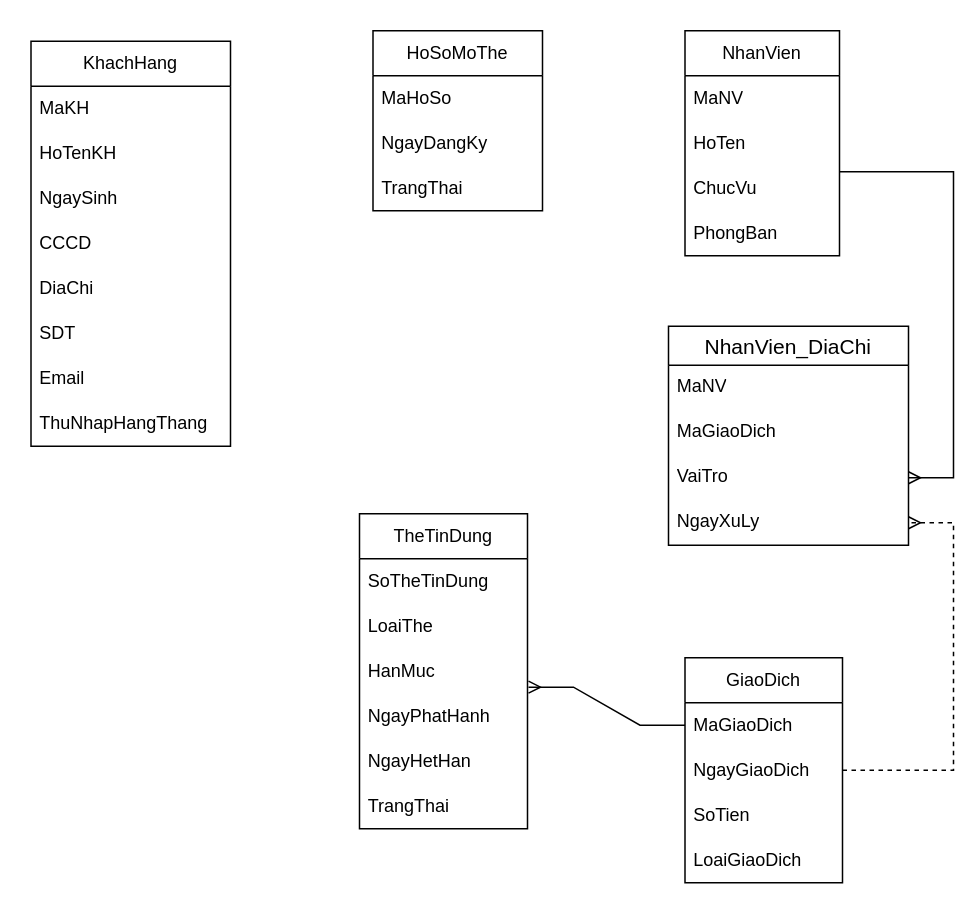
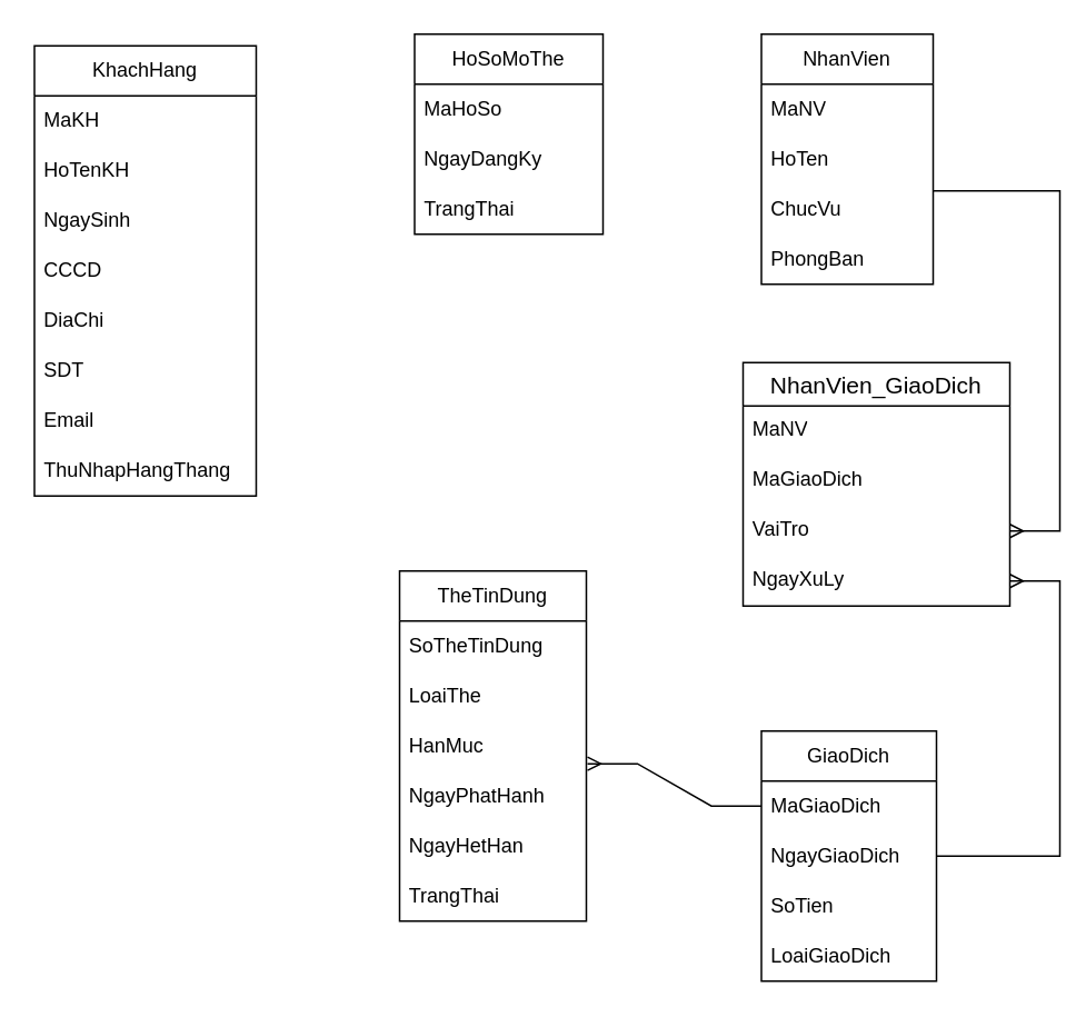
  <mxCell id="0" />
  <mxCell id="1" parent="0" />
  <mxCell id="2" value="KhachHang" style="swimlane;fontStyle=0;childLayout=stackLayout;horizontal=1;startSize=30;horizontalStack=0;resizeParent=1;resizeParentMax=0;resizeLast=0;collapsible=1;marginBottom=0;whiteSpace=wrap;html=1;" vertex="1" parent="1"><mxGeometry x="20" y="27" width="133" height="270" as="geometry" /></mxCell>
  <mxCell id="3" value="MaKH" style="text;strokeColor=none;fillColor=none;align=left;verticalAlign=middle;spacingLeft=4;spacingRight=4;overflow=hidden;points=[[0,0.5],[1,0.5]];portConstraint=eastwest;rotatable=0;whiteSpace=wrap;html=1;" vertex="1" parent="2"><mxGeometry y="30" width="133" height="30" as="geometry" /></mxCell>
  <mxCell id="4" value="HoTenKH" style="text;strokeColor=none;fillColor=none;align=left;verticalAlign=middle;spacingLeft=4;spacingRight=4;overflow=hidden;points=[[0,0.5],[1,0.5]];portConstraint=eastwest;rotatable=0;whiteSpace=wrap;html=1;" vertex="1" parent="2"><mxGeometry y="60" width="133" height="30" as="geometry" /></mxCell>
  <mxCell id="5" value="NgaySinh" style="text;strokeColor=none;fillColor=none;align=left;verticalAlign=middle;spacingLeft=4;spacingRight=4;overflow=hidden;points=[[0,0.5],[1,0.5]];portConstraint=eastwest;rotatable=0;whiteSpace=wrap;html=1;" vertex="1" parent="2"><mxGeometry y="90" width="133" height="30" as="geometry" /></mxCell>
  <mxCell id="6" value="CCCD" style="text;strokeColor=none;fillColor=none;align=left;verticalAlign=middle;spacingLeft=4;spacingRight=4;overflow=hidden;points=[[0,0.5],[1,0.5]];portConstraint=eastwest;rotatable=0;whiteSpace=wrap;html=1;" vertex="1" parent="2"><mxGeometry y="120" width="133" height="30" as="geometry" /></mxCell>
  <mxCell id="7" value="DiaChi" style="text;strokeColor=none;fillColor=none;align=left;verticalAlign=middle;spacingLeft=4;spacingRight=4;overflow=hidden;points=[[0,0.5],[1,0.5]];portConstraint=eastwest;rotatable=0;whiteSpace=wrap;html=1;" vertex="1" parent="2"><mxGeometry y="150" width="133" height="30" as="geometry" /></mxCell>
  <mxCell id="8" value="SDT" style="text;strokeColor=none;fillColor=none;align=left;verticalAlign=middle;spacingLeft=4;spacingRight=4;overflow=hidden;points=[[0,0.5],[1,0.5]];portConstraint=eastwest;rotatable=0;whiteSpace=wrap;html=1;" vertex="1" parent="2"><mxGeometry y="180" width="133" height="30" as="geometry" /></mxCell>
  <mxCell id="9" value="Email" style="text;strokeColor=none;fillColor=none;align=left;verticalAlign=middle;spacingLeft=4;spacingRight=4;overflow=hidden;points=[[0,0.5],[1,0.5]];portConstraint=eastwest;rotatable=0;whiteSpace=wrap;html=1;" vertex="1" parent="2"><mxGeometry y="210" width="133" height="30" as="geometry" /></mxCell>
  <mxCell id="10" value="ThuNhapHangThang" style="text;strokeColor=none;fillColor=none;align=left;verticalAlign=middle;spacingLeft=4;spacingRight=4;overflow=hidden;points=[[0,0.5],[1,0.5]];portConstraint=eastwest;rotatable=0;whiteSpace=wrap;html=1;" vertex="1" parent="2"><mxGeometry y="240" width="133" height="30" as="geometry" /></mxCell>
  <mxCell id="11" value="TheTinDung" style="swimlane;fontStyle=0;childLayout=stackLayout;horizontal=1;startSize=30;horizontalStack=0;resizeParent=1;resizeParentMax=0;resizeLast=0;collapsible=1;marginBottom=0;whiteSpace=wrap;html=1;" vertex="1" parent="1"><mxGeometry x="239" y="342" width="112" height="210" as="geometry" /></mxCell>
  <mxCell id="12" value="SoTheTinDung" style="text;strokeColor=none;fillColor=none;align=left;verticalAlign=middle;spacingLeft=4;spacingRight=4;overflow=hidden;points=[[0,0.5],[1,0.5]];portConstraint=eastwest;rotatable=0;whiteSpace=wrap;html=1;" vertex="1" parent="11"><mxGeometry y="30" width="112" height="30" as="geometry" /></mxCell>
  <mxCell id="13" value="LoaiThe" style="text;strokeColor=none;fillColor=none;align=left;verticalAlign=middle;spacingLeft=4;spacingRight=4;overflow=hidden;points=[[0,0.5],[1,0.5]];portConstraint=eastwest;rotatable=0;whiteSpace=wrap;html=1;" vertex="1" parent="11"><mxGeometry y="60" width="112" height="30" as="geometry" /></mxCell>
  <mxCell id="14" value="HanMuc" style="text;strokeColor=none;fillColor=none;align=left;verticalAlign=middle;spacingLeft=4;spacingRight=4;overflow=hidden;points=[[0,0.5],[1,0.5]];portConstraint=eastwest;rotatable=0;whiteSpace=wrap;html=1;" vertex="1" parent="11"><mxGeometry y="90" width="112" height="30" as="geometry" /></mxCell>
  <mxCell id="15" value="NgayPhatHanh" style="text;strokeColor=none;fillColor=none;align=left;verticalAlign=middle;spacingLeft=4;spacingRight=4;overflow=hidden;points=[[0,0.5],[1,0.5]];portConstraint=eastwest;rotatable=0;whiteSpace=wrap;html=1;" vertex="1" parent="11"><mxGeometry y="120" width="112" height="30" as="geometry" /></mxCell>
  <mxCell id="16" value="NgayHetHan" style="text;strokeColor=none;fillColor=none;align=left;verticalAlign=middle;spacingLeft=4;spacingRight=4;overflow=hidden;points=[[0,0.5],[1,0.5]];portConstraint=eastwest;rotatable=0;whiteSpace=wrap;html=1;" vertex="1" parent="11"><mxGeometry y="150" width="112" height="30" as="geometry" /></mxCell>
  <mxCell id="17" value="TrangThai" style="text;strokeColor=none;fillColor=none;align=left;verticalAlign=middle;spacingLeft=4;spacingRight=4;overflow=hidden;points=[[0,0.5],[1,0.5]];portConstraint=eastwest;rotatable=0;whiteSpace=wrap;html=1;" vertex="1" parent="11"><mxGeometry y="180" width="112" height="30" as="geometry" /></mxCell>
  <mxCell id="18" value="HoSoMoThe" style="swimlane;fontStyle=0;childLayout=stackLayout;horizontal=1;startSize=30;horizontalStack=0;resizeParent=1;resizeParentMax=0;resizeLast=0;collapsible=1;marginBottom=0;whiteSpace=wrap;html=1;" vertex="1" parent="1"><mxGeometry x="248" y="20" width="113" height="120" as="geometry" /></mxCell>
  <mxCell id="19" value="MaHoSo" style="text;strokeColor=none;fillColor=none;align=left;verticalAlign=middle;spacingLeft=4;spacingRight=4;overflow=hidden;points=[[0,0.5],[1,0.5]];portConstraint=eastwest;rotatable=0;whiteSpace=wrap;html=1;" vertex="1" parent="18"><mxGeometry y="30" width="113" height="30" as="geometry" /></mxCell>
  <mxCell id="20" value="NgayDangKy" style="text;strokeColor=none;fillColor=none;align=left;verticalAlign=middle;spacingLeft=4;spacingRight=4;overflow=hidden;points=[[0,0.5],[1,0.5]];portConstraint=eastwest;rotatable=0;whiteSpace=wrap;html=1;" vertex="1" parent="18"><mxGeometry y="60" width="113" height="30" as="geometry" /></mxCell>
  <mxCell id="21" value="TrangThai" style="text;strokeColor=none;fillColor=none;align=left;verticalAlign=middle;spacingLeft=4;spacingRight=4;overflow=hidden;points=[[0,0.5],[1,0.5]];portConstraint=eastwest;rotatable=0;whiteSpace=wrap;html=1;" vertex="1" parent="18"><mxGeometry y="90" width="113" height="30" as="geometry" /></mxCell>
  <mxCell id="22" value="NhanVien" style="swimlane;fontStyle=0;childLayout=stackLayout;horizontal=1;startSize=30;horizontalStack=0;resizeParent=1;resizeParentMax=0;resizeLast=0;collapsible=1;marginBottom=0;whiteSpace=wrap;html=1;" vertex="1" parent="1"><mxGeometry x="456" y="20" width="103" height="150" as="geometry" /></mxCell>
  <mxCell id="23" value="MaNV" style="text;strokeColor=none;fillColor=none;align=left;verticalAlign=middle;spacingLeft=4;spacingRight=4;overflow=hidden;points=[[0,0.5],[1,0.5]];portConstraint=eastwest;rotatable=0;whiteSpace=wrap;html=1;" vertex="1" parent="22"><mxGeometry y="30" width="103" height="30" as="geometry" /></mxCell>
  <mxCell id="24" value="HoTen" style="text;strokeColor=none;fillColor=none;align=left;verticalAlign=middle;spacingLeft=4;spacingRight=4;overflow=hidden;points=[[0,0.5],[1,0.5]];portConstraint=eastwest;rotatable=0;whiteSpace=wrap;html=1;" vertex="1" parent="22"><mxGeometry y="60" width="103" height="30" as="geometry" /></mxCell>
  <mxCell id="25" value="ChucVu" style="text;strokeColor=none;fillColor=none;align=left;verticalAlign=middle;spacingLeft=4;spacingRight=4;overflow=hidden;points=[[0,0.5],[1,0.5]];portConstraint=eastwest;rotatable=0;whiteSpace=wrap;html=1;" vertex="1" parent="22"><mxGeometry y="90" width="103" height="30" as="geometry" /></mxCell>
  <mxCell id="26" value="PhongBan" style="text;strokeColor=none;fillColor=none;align=left;verticalAlign=middle;spacingLeft=4;spacingRight=4;overflow=hidden;points=[[0,0.5],[1,0.5]];portConstraint=eastwest;rotatable=0;whiteSpace=wrap;html=1;" vertex="1" parent="22"><mxGeometry y="120" width="103" height="30" as="geometry" /></mxCell>
  <mxCell id="27" value="GiaoDich" style="swimlane;fontStyle=0;childLayout=stackLayout;horizontal=1;startSize=30;horizontalStack=0;resizeParent=1;resizeParentMax=0;resizeLast=0;collapsible=1;marginBottom=0;whiteSpace=wrap;html=1;" vertex="1" parent="1"><mxGeometry x="456" y="438" width="105" height="150" as="geometry" /></mxCell>
  <mxCell id="28" value="MaGiaoDich" style="text;strokeColor=none;fillColor=none;align=left;verticalAlign=middle;spacingLeft=4;spacingRight=4;overflow=hidden;points=[[0,0.5],[1,0.5]];portConstraint=eastwest;rotatable=0;whiteSpace=wrap;html=1;" vertex="1" parent="27"><mxGeometry y="30" width="105" height="30" as="geometry" /></mxCell>
  <mxCell id="29" value="NgayGiaoDich" style="text;strokeColor=none;fillColor=none;align=left;verticalAlign=middle;spacingLeft=4;spacingRight=4;overflow=hidden;points=[[0,0.5],[1,0.5]];portConstraint=eastwest;rotatable=0;whiteSpace=wrap;html=1;" vertex="1" parent="27"><mxGeometry y="60" width="105" height="30" as="geometry" /></mxCell>
  <mxCell id="30" value="SoTien" style="text;strokeColor=none;fillColor=none;align=left;verticalAlign=middle;spacingLeft=4;spacingRight=4;overflow=hidden;points=[[0,0.5],[1,0.5]];portConstraint=eastwest;rotatable=0;whiteSpace=wrap;html=1;" vertex="1" parent="27"><mxGeometry y="90" width="105" height="30" as="geometry" /></mxCell>
  <mxCell id="31" value="LoaiGiaoDich" style="text;strokeColor=none;fillColor=none;align=left;verticalAlign=middle;spacingLeft=4;spacingRight=4;overflow=hidden;points=[[0,0.5],[1,0.5]];portConstraint=eastwest;rotatable=0;whiteSpace=wrap;html=1;" vertex="1" parent="27"><mxGeometry y="120" width="105" height="30" as="geometry" /></mxCell>
  <mxCell id="32" value="" style="edgeStyle=entityRelationEdgeStyle;fontSize=12;html=1;endArrow=ERmany;rounded=0;entryX=1.006;entryY=0.854;entryDx=0;entryDy=0;entryPerimeter=0;" edge="1" parent="1" source="28" target="14"><mxGeometry width="100" height="100" relative="1" as="geometry"><mxPoint x="285" y="368" as="sourcePoint" /><mxPoint x="385" y="268" as="targetPoint" /></mxGeometry></mxCell>
- <mxCell id="33" value="NhanVien_DiaChi" style="swimlane;fontStyle=0;childLayout=stackLayout;horizontal=1;startSize=26;horizontalStack=0;resizeParent=1;resizeParentMax=0;resizeLast=0;collapsible=1;marginBottom=0;align=center;fontSize=14;" vertex="1" parent="1"><mxGeometry x="445" y="217" width="160" height="146" as="geometry" /></mxCell>
+ <mxCell id="33" value="NhanVien_GiaoDich" style="swimlane;fontStyle=0;childLayout=stackLayout;horizontal=1;startSize=26;horizontalStack=0;resizeParent=1;resizeParentMax=0;resizeLast=0;collapsible=1;marginBottom=0;align=center;fontSize=14;" vertex="1" parent="1"><mxGeometry x="445" y="217" width="160" height="146" as="geometry" /></mxCell>
  <mxCell id="34" value="MaNV" style="text;strokeColor=none;fillColor=none;spacingLeft=4;spacingRight=4;overflow=hidden;rotatable=0;points=[[0,0.5],[1,0.5]];portConstraint=eastwest;fontSize=12;whiteSpace=wrap;html=1;" vertex="1" parent="33"><mxGeometry y="26" width="160" height="30" as="geometry" /></mxCell>
  <mxCell id="35" value="MaGiaoDich" style="text;strokeColor=none;fillColor=none;spacingLeft=4;spacingRight=4;overflow=hidden;rotatable=0;points=[[0,0.5],[1,0.5]];portConstraint=eastwest;fontSize=12;whiteSpace=wrap;html=1;" vertex="1" parent="33"><mxGeometry y="56" width="160" height="30" as="geometry" /></mxCell>
  <mxCell id="36" value="VaiTro" style="text;strokeColor=none;fillColor=none;spacingLeft=4;spacingRight=4;overflow=hidden;rotatable=0;points=[[0,0.5],[1,0.5]];portConstraint=eastwest;fontSize=12;whiteSpace=wrap;html=1;" vertex="1" parent="33"><mxGeometry y="86" width="160" height="30" as="geometry" /></mxCell>
  <mxCell id="37" value="NgayXuLy" style="text;strokeColor=none;fillColor=none;spacingLeft=4;spacingRight=4;overflow=hidden;rotatable=0;points=[[0,0.5],[1,0.5]];portConstraint=eastwest;fontSize=12;whiteSpace=wrap;html=1;" vertex="1" parent="33"><mxGeometry y="116" width="160" height="30" as="geometry" /></mxCell>
  <mxCell id="38" value="" style="edgeStyle=entityRelationEdgeStyle;fontSize=12;html=1;endArrow=ERmany;rounded=0;" edge="1" parent="1" target="36"><mxGeometry width="100" height="100" relative="1" as="geometry"><mxPoint x="559" y="114" as="sourcePoint" /><mxPoint x="511" y="202" as="targetPoint" /></mxGeometry></mxCell>
- <mxCell id="39" value="" style="edgeStyle=entityRelationEdgeStyle;fontSize=12;html=1;endArrow=ERmany;rounded=0;dashed=1;" edge="1" parent="1" source="27" target="37"><mxGeometry width="100" height="100" relative="1" as="geometry"><mxPoint x="411" y="502" as="sourcePoint" /><mxPoint x="511" y="402" as="targetPoint" /></mxGeometry></mxCell>
+ <mxCell id="39" value="" style="edgeStyle=entityRelationEdgeStyle;fontSize=12;html=1;endArrow=ERmany;rounded=0;" edge="1" parent="1" source="27" target="37"><mxGeometry width="100" height="100" relative="1" as="geometry"><mxPoint x="411" y="502" as="sourcePoint" /><mxPoint x="511" y="402" as="targetPoint" /></mxGeometry></mxCell>
